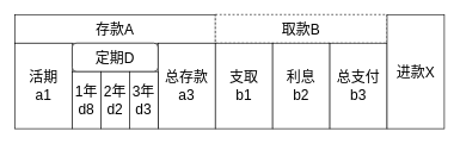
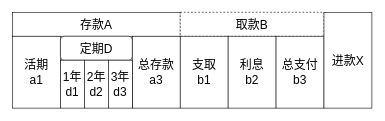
  <mxCell id="0" />
  <mxCell id="1" parent="0" />
  <mxCell id="2" value="存款A" style="rounded=0;whiteSpace=wrap;html=1;fontSize=20;" vertex="1" parent="1"><mxGeometry x="20" y="20" width="280" height="40" as="geometry" /></mxCell>
  <mxCell id="3" value="取款B" style="rounded=0;whiteSpace=wrap;html=1;fontSize=20;dashed=1;" vertex="1" parent="1"><mxGeometry x="300" y="20" width="240" height="40" as="geometry" /></mxCell>
  <mxCell id="4" value="活期&lt;br&gt;a1" style="rounded=0;whiteSpace=wrap;html=1;fontSize=20;" vertex="1" parent="1"><mxGeometry x="20" y="60" width="80" height="120" as="geometry" /></mxCell>
  <mxCell id="5" value="定期D" style="whiteSpace=wrap;html=1;fontSize=20;rounded=1;" vertex="1" parent="1"><mxGeometry x="100" y="60" width="120" height="40" as="geometry" /></mxCell>
  <mxCell id="6" value="总存款a3" style="rounded=0;whiteSpace=wrap;html=1;fontSize=20;" vertex="1" parent="1"><mxGeometry x="220" y="60" width="80" height="120" as="geometry" /></mxCell>
- <mxCell id="7" value="1年d8" style="rounded=0;whiteSpace=wrap;html=1;fontSize=20;" vertex="1" parent="1"><mxGeometry x="100" y="100" width="40" height="80" as="geometry" /></mxCell>
+ <mxCell id="7" value="1年d1" style="rounded=0;whiteSpace=wrap;html=1;fontSize=20;" vertex="1" parent="1"><mxGeometry x="100" y="100" width="40" height="80" as="geometry" /></mxCell>
  <mxCell id="8" value="2年d2" style="rounded=0;whiteSpace=wrap;html=1;fontSize=20;" vertex="1" parent="1"><mxGeometry x="140" y="100" width="40" height="80" as="geometry" /></mxCell>
  <mxCell id="9" value="3年d3" style="rounded=0;whiteSpace=wrap;html=1;fontSize=20;" vertex="1" parent="1"><mxGeometry x="180" y="100" width="40" height="80" as="geometry" /></mxCell>
  <mxCell id="10" value="支取&lt;br&gt;b1" style="rounded=0;whiteSpace=wrap;html=1;fontSize=20;" vertex="1" parent="1"><mxGeometry x="300" y="60" width="80" height="120" as="geometry" /></mxCell>
  <mxCell id="11" value="利息&lt;br&gt;b2" style="rounded=0;whiteSpace=wrap;html=1;fontSize=20;" vertex="1" parent="1"><mxGeometry x="380" y="60" width="80" height="120" as="geometry" /></mxCell>
  <mxCell id="12" value="总支付b3" style="rounded=0;whiteSpace=wrap;html=1;fontSize=20;" vertex="1" parent="1"><mxGeometry x="460" y="60" width="80" height="120" as="geometry" /></mxCell>
  <mxCell id="13" value="进款X" style="rounded=0;whiteSpace=wrap;html=1;fontSize=20;" vertex="1" parent="1"><mxGeometry x="540" y="20" width="80" height="160" as="geometry" /></mxCell>
